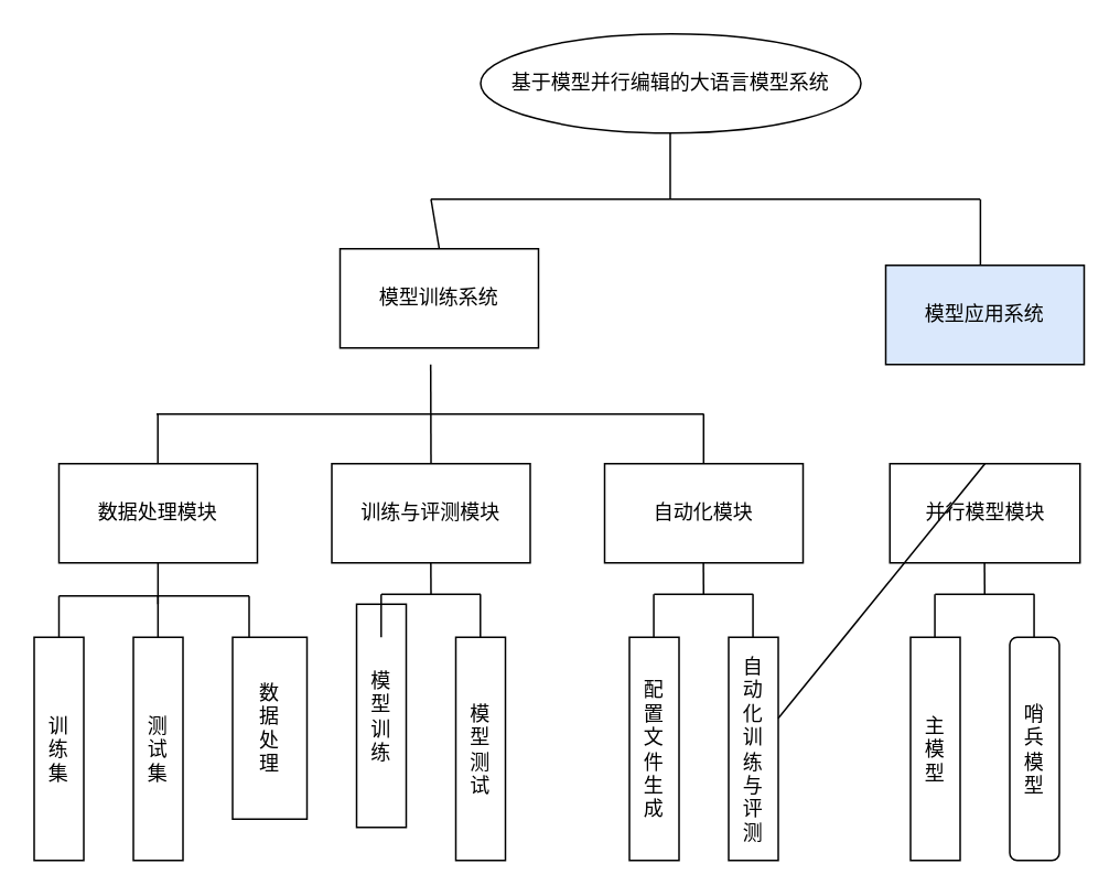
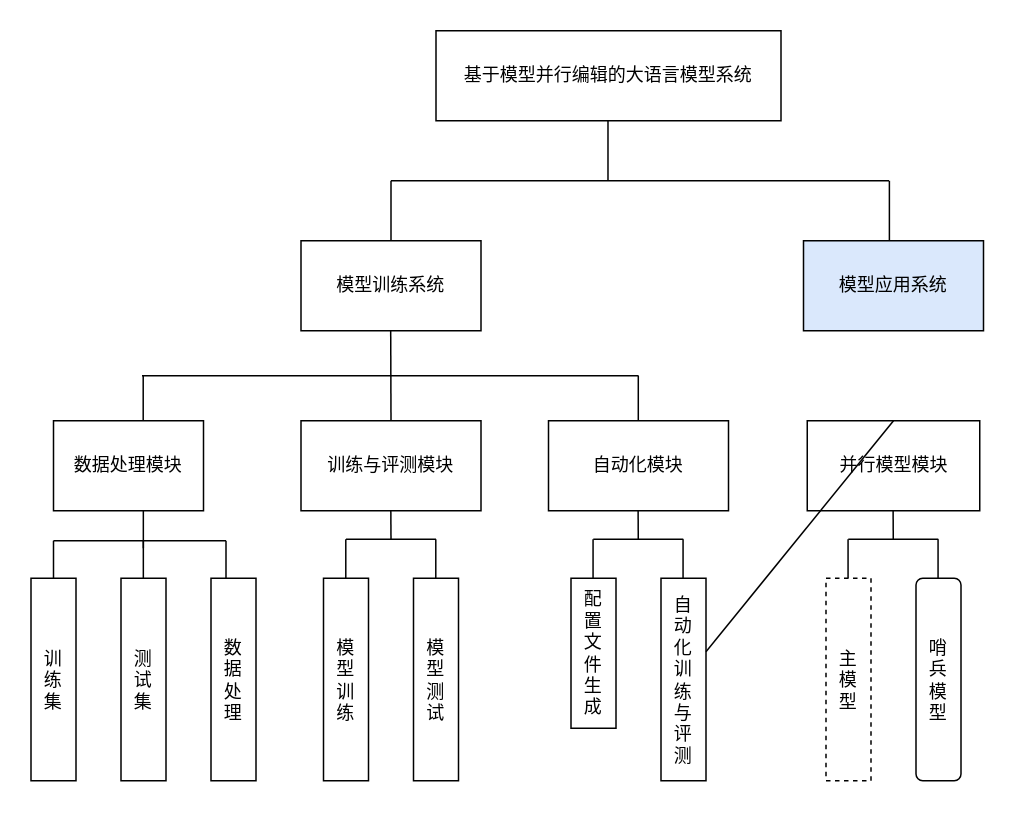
  <mxCell id="0" />
  <mxCell id="1" parent="0" />
  <mxCell id="2" value="" style="group" vertex="1" connectable="0" parent="1"><mxGeometry x="20" y="20" width="635" height="500" as="geometry" /></mxCell>
- <mxCell id="3" value="基于模型并行编辑的大语言模型系统" style="ellipse;whiteSpace=wrap;html=1;" parent="2" vertex="1"><mxGeometry x="270" width="230" height="60" as="geometry" /></mxCell>
+ <mxCell id="3" value="基于模型并行编辑的大语言模型系统" style="rounded=0;whiteSpace=wrap;html=1;" parent="2" vertex="1"><mxGeometry x="270" width="230" height="60" as="geometry" /></mxCell>
  <mxCell id="4" value="并行模型模块" style="rounded=0;whiteSpace=wrap;html=1;" vertex="1" parent="2"><mxGeometry x="517.5" y="260" width="115" height="60" as="geometry" /></mxCell>
- <mxCell id="5" value="数据处理模块" style="rounded=0;whiteSpace=wrap;html=1;" vertex="1" parent="2"><mxGeometry x="15" y="260" width="120" height="60" as="geometry" /></mxCell>
+ <mxCell id="5" value="数据处理模块" style="rounded=0;whiteSpace=wrap;html=1;" vertex="1" parent="2"><mxGeometry x="15" y="260" width="100" height="60" as="geometry" /></mxCell>
  <mxCell id="6" value="自动化模块" style="rounded=0;whiteSpace=wrap;html=1;" vertex="1" parent="2"><mxGeometry x="345" y="260" width="120" height="60" as="geometry" /></mxCell>
  <mxCell id="7" value="训练与评测模块" style="rounded=0;whiteSpace=wrap;html=1;" vertex="1" parent="2"><mxGeometry x="180" y="260" width="120" height="60" as="geometry" /></mxCell>
  <mxCell id="8" value="训&lt;div&gt;练&lt;/div&gt;&lt;div&gt;集&lt;/div&gt;" style="rounded=0;whiteSpace=wrap;html=1;" vertex="1" parent="2"><mxGeometry y="365" width="30" height="135" as="geometry" /></mxCell>
  <mxCell id="9" value="测&lt;div&gt;试&lt;/div&gt;&lt;div&gt;集&lt;/div&gt;" style="rounded=0;whiteSpace=wrap;html=1;" vertex="1" parent="2"><mxGeometry x="60" y="365" width="30" height="135" as="geometry" /></mxCell>
- <mxCell id="10" value="数&lt;div&gt;据&lt;/div&gt;&lt;div&gt;处&lt;/div&gt;&lt;div&gt;理&lt;/div&gt;" style="rounded=0;whiteSpace=wrap;html=1;" vertex="1" parent="2"><mxGeometry x="120" y="365" width="45" height="110" as="geometry" /></mxCell>
- <mxCell id="11" value="模&lt;div&gt;型&lt;/div&gt;&lt;div&gt;训&lt;/div&gt;&lt;div&gt;练&lt;/div&gt;" style="rounded=0;whiteSpace=wrap;html=1;" vertex="1" parent="2"><mxGeometry x="195" y="345" width="30" height="135" as="geometry" /></mxCell>
+ <mxCell id="10" value="数&lt;div&gt;据&lt;/div&gt;&lt;div&gt;处&lt;/div&gt;&lt;div&gt;理&lt;/div&gt;" style="rounded=0;whiteSpace=wrap;html=1;" vertex="1" parent="2"><mxGeometry x="120" y="365" width="30" height="135" as="geometry" /></mxCell>
+ <mxCell id="11" value="模&lt;div&gt;型&lt;/div&gt;&lt;div&gt;训&lt;/div&gt;&lt;div&gt;练&lt;/div&gt;" style="rounded=0;whiteSpace=wrap;html=1;" vertex="1" parent="2"><mxGeometry x="195" y="365" width="30" height="135" as="geometry" /></mxCell>
  <mxCell id="12" value="模&lt;div&gt;型&lt;/div&gt;&lt;div&gt;测&lt;/div&gt;&lt;div&gt;试&lt;/div&gt;" style="rounded=0;whiteSpace=wrap;html=1;" vertex="1" parent="2"><mxGeometry x="255" y="365" width="30" height="135" as="geometry" /></mxCell>
- <mxCell id="13" value="配&lt;div&gt;置&lt;/div&gt;&lt;div&gt;文&lt;/div&gt;&lt;div&gt;件&lt;/div&gt;&lt;div&gt;生&lt;/div&gt;&lt;div&gt;成&lt;/div&gt;" style="rounded=0;whiteSpace=wrap;html=1;" vertex="1" parent="2"><mxGeometry x="360" y="365" width="30" height="135" as="geometry" /></mxCell>
+ <mxCell id="13" value="配&lt;div&gt;置&lt;/div&gt;&lt;div&gt;文&lt;/div&gt;&lt;div&gt;件&lt;/div&gt;&lt;div&gt;生&lt;/div&gt;&lt;div&gt;成&lt;/div&gt;" style="rounded=0;whiteSpace=wrap;html=1;" vertex="1" parent="2"><mxGeometry x="360" y="365" width="30" height="100" as="geometry" /></mxCell>
  <mxCell id="14" value="自&lt;div&gt;动&lt;/div&gt;&lt;div&gt;化&lt;/div&gt;&lt;div&gt;训&lt;/div&gt;&lt;div&gt;练&lt;/div&gt;&lt;div&gt;与&lt;/div&gt;&lt;div&gt;评&lt;/div&gt;&lt;div&gt;测&lt;/div&gt;" style="rounded=0;whiteSpace=wrap;html=1;" vertex="1" parent="2"><mxGeometry x="420" y="365" width="30" height="135" as="geometry" /></mxCell>
- <mxCell id="15" value="主&lt;div&gt;模&lt;/div&gt;&lt;div&gt;型&lt;/div&gt;" style="rounded=0;whiteSpace=wrap;html=1;" vertex="1" parent="2"><mxGeometry x="530" y="365" width="30" height="135" as="geometry" /></mxCell>
+ <mxCell id="15" value="主&lt;div&gt;模&lt;/div&gt;&lt;div&gt;型&lt;/div&gt;" style="rounded=0;whiteSpace=wrap;html=1;dashed=1;" vertex="1" parent="2"><mxGeometry x="530" y="365" width="30" height="135" as="geometry" /></mxCell>
  <mxCell id="16" value="哨&lt;div&gt;兵&lt;br&gt;&lt;div&gt;模&lt;/div&gt;&lt;div&gt;型&lt;/div&gt;&lt;/div&gt;" style="whiteSpace=wrap;html=1;rounded=1;" vertex="1" parent="2"><mxGeometry x="590" y="365" width="30" height="135" as="geometry" /></mxCell>
- <mxCell id="17" value="模型训练系统" style="rounded=0;whiteSpace=wrap;html=1;" vertex="1" parent="2"><mxGeometry x="185" y="130" width="120" height="60" as="geometry" /></mxCell>
+ <mxCell id="17" value="模型训练系统" style="rounded=0;whiteSpace=wrap;html=1;" vertex="1" parent="2"><mxGeometry x="180" y="140" width="120" height="60" as="geometry" /></mxCell>
  <mxCell id="18" value="模型应用系统" style="rounded=0;whiteSpace=wrap;html=1;fillColor=#dae8fc;" vertex="1" parent="2"><mxGeometry x="515" y="140" width="120" height="60" as="geometry" /></mxCell>
  <mxCell id="19" value="" style="endArrow=none;html=1;rounded=0;" edge="1" parent="2"><mxGeometry width="50" height="50" relative="1" as="geometry"><mxPoint x="240" y="100" as="sourcePoint" /><mxPoint x="572" y="100" as="targetPoint" /></mxGeometry></mxCell>
  <mxCell id="20" value="" style="endArrow=none;html=1;rounded=0;exitX=0.5;exitY=0;exitDx=0;exitDy=0;" edge="1" parent="2" source="17"><mxGeometry width="50" height="50" relative="1" as="geometry"><mxPoint x="238.08" y="160" as="sourcePoint" /><mxPoint x="240" y="100" as="targetPoint" /></mxGeometry></mxCell>
  <mxCell id="21" value="" style="endArrow=none;html=1;rounded=0;exitX=0.5;exitY=0;exitDx=0;exitDy=0;" edge="1" parent="2"><mxGeometry width="50" height="50" relative="1" as="geometry"><mxPoint x="572.26" y="140" as="sourcePoint" /><mxPoint x="572.26" y="100" as="targetPoint" /></mxGeometry></mxCell>
  <mxCell id="22" value="" style="endArrow=none;html=1;rounded=0;exitX=0.5;exitY=0;exitDx=0;exitDy=0;" edge="1" parent="2"><mxGeometry width="50" height="50" relative="1" as="geometry"><mxPoint x="384.66" y="100" as="sourcePoint" /><mxPoint x="384.66" y="60" as="targetPoint" /></mxGeometry></mxCell>
  <mxCell id="23" value="" style="endArrow=none;html=1;rounded=0;" edge="1" parent="2"><mxGeometry width="50" height="50" relative="1" as="geometry"><mxPoint x="74" y="230" as="sourcePoint" /><mxPoint x="405" y="230" as="targetPoint" /></mxGeometry></mxCell>
  <mxCell id="24" value="" style="endArrow=none;html=1;rounded=0;exitX=0.5;exitY=0;exitDx=0;exitDy=0;" edge="1" parent="2" source="7"><mxGeometry width="50" height="50" relative="1" as="geometry"><mxPoint x="239.8" y="240" as="sourcePoint" /><mxPoint x="239.8" y="200" as="targetPoint" /></mxGeometry></mxCell>
  <mxCell id="25" value="" style="endArrow=none;html=1;rounded=0;exitX=0.5;exitY=0;exitDx=0;exitDy=0;" edge="1" parent="2"><mxGeometry width="50" height="50" relative="1" as="geometry"><mxPoint x="404.86" y="260" as="sourcePoint" /><mxPoint x="404.86" y="230" as="targetPoint" /></mxGeometry></mxCell>
  <mxCell id="26" value="" style="endArrow=none;html=1;rounded=0;exitX=0.5;exitY=0;exitDx=0;exitDy=0;" edge="1" parent="2"><mxGeometry width="50" height="50" relative="1" as="geometry"><mxPoint x="74.8" y="260" as="sourcePoint" /><mxPoint x="74.8" y="230" as="targetPoint" /></mxGeometry></mxCell>
  <mxCell id="27" value="" style="endArrow=none;html=1;rounded=0;exitX=0.5;exitY=0;exitDx=0;exitDy=0;" edge="1" parent="2" source="4" target="14"><mxGeometry width="50" height="50" relative="1" as="geometry"><mxPoint x="572.21" y="260" as="sourcePoint" /><mxPoint x="572.21" y="220" as="targetPoint" /></mxGeometry></mxCell>
  <mxCell id="28" value="" style="endArrow=none;html=1;rounded=0;" edge="1" parent="2"><mxGeometry width="50" height="50" relative="1" as="geometry"><mxPoint x="15" y="340" as="sourcePoint" /><mxPoint x="130" y="340" as="targetPoint" /></mxGeometry></mxCell>
  <mxCell id="29" value="" style="endArrow=none;html=1;rounded=0;exitX=0.5;exitY=0;exitDx=0;exitDy=0;" edge="1" parent="2"><mxGeometry width="50" height="50" relative="1" as="geometry"><mxPoint x="15" y="365" as="sourcePoint" /><mxPoint x="15" y="340" as="targetPoint" /></mxGeometry></mxCell>
  <mxCell id="30" value="" style="endArrow=none;html=1;rounded=0;exitX=0.5;exitY=0;exitDx=0;exitDy=0;" edge="1" parent="2"><mxGeometry width="50" height="50" relative="1" as="geometry"><mxPoint x="74.89" y="365" as="sourcePoint" /><mxPoint x="74.89" y="340" as="targetPoint" /></mxGeometry></mxCell>
  <mxCell id="31" value="" style="endArrow=none;html=1;rounded=0;exitX=0.5;exitY=0;exitDx=0;exitDy=0;" edge="1" parent="2"><mxGeometry width="50" height="50" relative="1" as="geometry"><mxPoint x="130" y="365" as="sourcePoint" /><mxPoint x="130" y="340" as="targetPoint" /></mxGeometry></mxCell>
  <mxCell id="32" value="" style="endArrow=none;html=1;rounded=0;exitX=0.5;exitY=0;exitDx=0;exitDy=0;" edge="1" parent="2"><mxGeometry width="50" height="50" relative="1" as="geometry"><mxPoint x="74.89" y="345" as="sourcePoint" /><mxPoint x="74.89" y="320" as="targetPoint" /></mxGeometry></mxCell>
  <mxCell id="33" value="" style="endArrow=none;html=1;rounded=0;" edge="1" parent="2"><mxGeometry width="50" height="50" relative="1" as="geometry"><mxPoint x="210" y="339" as="sourcePoint" /><mxPoint x="270" y="339" as="targetPoint" /></mxGeometry></mxCell>
  <mxCell id="34" value="" style="endArrow=none;html=1;rounded=0;exitX=0.5;exitY=0;exitDx=0;exitDy=0;" edge="1" parent="2"><mxGeometry width="50" height="50" relative="1" as="geometry"><mxPoint x="209.86" y="365" as="sourcePoint" /><mxPoint x="209.86" y="339" as="targetPoint" /></mxGeometry></mxCell>
  <mxCell id="35" value="" style="endArrow=none;html=1;rounded=0;exitX=0.5;exitY=0;exitDx=0;exitDy=0;" edge="1" parent="2"><mxGeometry width="50" height="50" relative="1" as="geometry"><mxPoint x="269.86" y="365" as="sourcePoint" /><mxPoint x="269.86" y="339" as="targetPoint" /></mxGeometry></mxCell>
  <mxCell id="36" value="" style="endArrow=none;html=1;rounded=0;" edge="1" parent="2"><mxGeometry width="50" height="50" relative="1" as="geometry"><mxPoint x="240" y="339" as="sourcePoint" /><mxPoint x="239.89" y="320" as="targetPoint" /></mxGeometry></mxCell>
  <mxCell id="37" value="" style="endArrow=none;html=1;rounded=0;" edge="1" parent="2"><mxGeometry width="50" height="50" relative="1" as="geometry"><mxPoint x="374.85" y="339" as="sourcePoint" /><mxPoint x="434.85" y="339" as="targetPoint" /></mxGeometry></mxCell>
  <mxCell id="38" value="" style="endArrow=none;html=1;rounded=0;exitX=0.5;exitY=0;exitDx=0;exitDy=0;" edge="1" parent="2"><mxGeometry width="50" height="50" relative="1" as="geometry"><mxPoint x="374.71" y="365" as="sourcePoint" /><mxPoint x="374.71" y="339" as="targetPoint" /></mxGeometry></mxCell>
  <mxCell id="39" value="" style="endArrow=none;html=1;rounded=0;exitX=0.5;exitY=0;exitDx=0;exitDy=0;" edge="1" parent="2"><mxGeometry width="50" height="50" relative="1" as="geometry"><mxPoint x="434.71" y="365" as="sourcePoint" /><mxPoint x="434.71" y="339" as="targetPoint" /></mxGeometry></mxCell>
  <mxCell id="40" value="" style="endArrow=none;html=1;rounded=0;" edge="1" parent="2"><mxGeometry width="50" height="50" relative="1" as="geometry"><mxPoint x="404.85" y="339" as="sourcePoint" /><mxPoint x="404.74" y="320" as="targetPoint" /></mxGeometry></mxCell>
  <mxCell id="41" value="" style="endArrow=none;html=1;rounded=0;" edge="1" parent="2"><mxGeometry width="50" height="50" relative="1" as="geometry"><mxPoint x="544.85" y="339" as="sourcePoint" /><mxPoint x="604.85" y="339" as="targetPoint" /></mxGeometry></mxCell>
  <mxCell id="42" value="" style="endArrow=none;html=1;rounded=0;exitX=0.5;exitY=0;exitDx=0;exitDy=0;" edge="1" parent="2"><mxGeometry width="50" height="50" relative="1" as="geometry"><mxPoint x="544.71" y="365" as="sourcePoint" /><mxPoint x="544.71" y="339" as="targetPoint" /></mxGeometry></mxCell>
  <mxCell id="43" value="" style="endArrow=none;html=1;rounded=0;exitX=0.5;exitY=0;exitDx=0;exitDy=0;" edge="1" parent="2"><mxGeometry width="50" height="50" relative="1" as="geometry"><mxPoint x="604.71" y="365" as="sourcePoint" /><mxPoint x="604.71" y="339" as="targetPoint" /></mxGeometry></mxCell>
  <mxCell id="44" value="" style="endArrow=none;html=1;rounded=0;" edge="1" parent="2"><mxGeometry width="50" height="50" relative="1" as="geometry"><mxPoint x="574.85" y="339" as="sourcePoint" /><mxPoint x="574.74" y="320" as="targetPoint" /></mxGeometry></mxCell>
